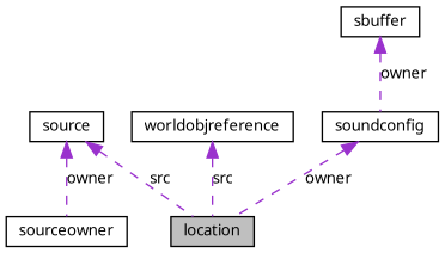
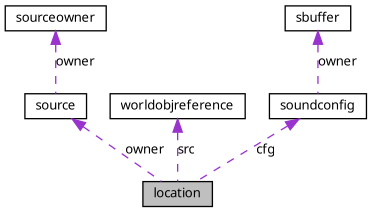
  digraph {
    fontname="Noto Sans"
    node [color=black fillcolor=white fontname="Noto Sans" fontsize=10 shape=record style=filled]
    edge [color=darkorchid3 dir=back fontname="Noto Sans" fontsize=10 labelfontname=FreeSans labelfontsize=10 style=dashed]
    n1 [fillcolor=grey75 fontcolor=black height=0.2 label=location width=0.4]
    n2 [height=0.2 label=sourceowner width=0.4]
    n3 [height=0.2 label=source width=0.4]
    n4 [height=0.2 label=worldobjreference width=0.4]
    n5 [height=0.2 label=soundconfig width=0.4]
    n6 [height=0.2 label=sbuffer width=0.4]
-   n3 -> n2 [label=owner]
-   n3 -> n1 [label=src]
+   n2 -> n3 [label=owner]
+   n3 -> n1 [label=owner]
    n4 -> n1 [label=src]
-   n5 -> n1 [label=owner]
+   n5 -> n1 [label=cfg]
    n6 -> n5 [label=owner]
  }
